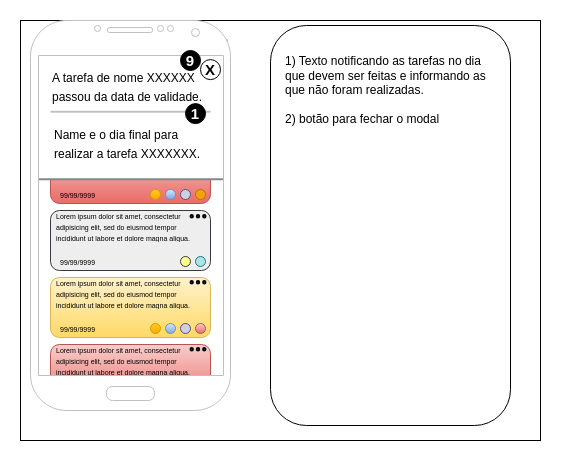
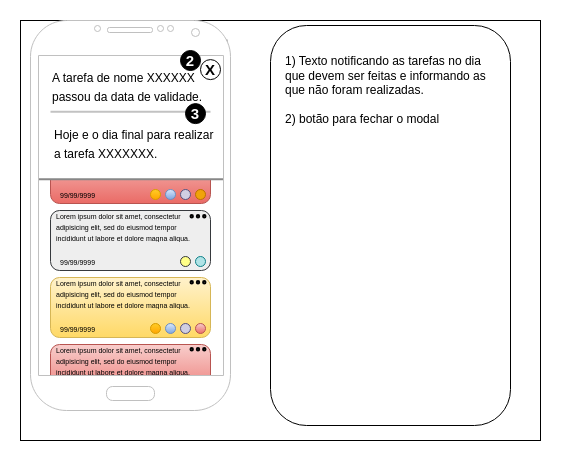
  <mxCell id="0" />
  <mxCell id="1" parent="0" />
  <mxCell id="2" value="" style="rounded=0;whiteSpace=wrap;html=1;" parent="1" vertex="1"><mxGeometry x="20" y="20" width="520" height="420" as="geometry" /></mxCell>
  <mxCell id="3" value="" style="rounded=1;whiteSpace=wrap;html=1;" parent="1" vertex="1"><mxGeometry x="270" y="25" width="240" height="400" as="geometry" /></mxCell>
  <mxCell id="4" value="&lt;br&gt;1) Texto notificando as tarefas no dia que devem ser feitas e informando as que não foram realizadas.&lt;br&gt;&lt;br&gt;2) botão para fechar o modal&lt;br&gt;&lt;br&gt;&lt;br&gt;&lt;br&gt;&lt;br&gt;&lt;br&gt;&lt;br&gt;&lt;br&gt;&lt;br&gt;&lt;br&gt;&lt;div&gt;&lt;br&gt;&lt;/div&gt;" style="text;html=1;spacing=5;spacingTop=-20;whiteSpace=wrap;overflow=hidden;rounded=0;" parent="1" vertex="1"><mxGeometry x="280" y="50" width="220" height="375" as="geometry" /></mxCell>
  <mxCell id="5" value="Name text" style="text;html=1;align=center;verticalAlign=middle;whiteSpace=wrap;rounded=0;" vertex="1" parent="1"><mxGeometry x="30" y="54.4" width="110" height="30" as="geometry" /></mxCell>
  <mxCell id="6" value="" style="rounded=1;whiteSpace=wrap;html=1;" vertex="1" parent="1"><mxGeometry x="50" y="90" width="160" height="20" as="geometry" /></mxCell>
  <mxCell id="7" value="" style="html=1;verticalLabelPosition=bottom;align=center;labelBackgroundColor=#ffffff;verticalAlign=top;strokeWidth=2;strokeColor=#000000;shadow=0;dashed=0;shape=mxgraph.ios7.icons.looking_glass;" vertex="1" parent="1"><mxGeometry x="60" y="93.75" width="10" height="12.5" as="geometry" /></mxCell>
  <mxCell id="8" value="&lt;font color=&quot;#c2c2c2&quot;&gt;Search&lt;/font&gt;" style="text;html=1;align=center;verticalAlign=middle;whiteSpace=wrap;rounded=0;" vertex="1" parent="1"><mxGeometry x="70" y="84.4" width="60" height="30" as="geometry" /></mxCell>
  <mxCell id="9" value="" style="rounded=1;whiteSpace=wrap;html=1;fillColor=#f8cecc;strokeColor=#b85450;gradientColor=#ea6b66;" vertex="1" parent="1"><mxGeometry x="50" y="143" width="160" height="60" as="geometry" /></mxCell>
  <mxCell id="10" value="&lt;h1 style=&quot;line-height: 20%;&quot;&gt;&lt;span style=&quot;background-color: initial; font-weight: normal;&quot;&gt;&lt;font style=&quot;font-size: 7px;&quot;&gt;Lorem ipsum dolor sit amet, consectetur adipisicing elit, sed do eiusmod tempor incididunt ut labore et dolore magna aliqua.&lt;/font&gt;&lt;/span&gt;&lt;br&gt;&lt;/h1&gt;" style="text;html=1;spacing=5;spacingTop=-20;whiteSpace=wrap;overflow=hidden;rounded=0;" vertex="1" parent="1"><mxGeometry x="51" y="136.4" width="160" height="38.6" as="geometry" /></mxCell>
  <mxCell id="11" value="" style="html=1;verticalLabelPosition=bottom;align=center;labelBackgroundColor=#ffffff;verticalAlign=top;strokeWidth=2;strokeColor=#000000;shadow=0;dashed=0;shape=mxgraph.ios7.icons.add;" vertex="1" parent="1"><mxGeometry x="190" y="114.4" width="20" height="19" as="geometry" /></mxCell>
  <mxCell id="12" value="" style="html=1;verticalLabelPosition=bottom;align=center;labelBackgroundColor=#ffffff;verticalAlign=top;strokeWidth=2;strokeColor=#000000;shadow=0;dashed=0;shape=mxgraph.ios7.icons.preferences;pointerEvents=1" vertex="1" parent="1"><mxGeometry x="190" y="59.7" width="21" height="19.4" as="geometry" /></mxCell>
  <mxCell id="13" value="" style="html=1;verticalLabelPosition=bottom;align=center;labelBackgroundColor=#ffffff;verticalAlign=top;strokeWidth=2;strokeColor=#000000;shadow=0;dashed=0;shape=mxgraph.ios7.icons.bell;" vertex="1" parent="1"><mxGeometry x="160" y="59.7" width="20" height="20" as="geometry" /></mxCell>
  <mxCell id="14" value="&lt;font style=&quot;font-size: 7px;&quot;&gt;99/99/9999&lt;/font&gt;" style="text;html=1;align=center;verticalAlign=middle;whiteSpace=wrap;rounded=0;" vertex="1" parent="1"><mxGeometry x="60" y="189" width="35" height="10" as="geometry" /></mxCell>
  <mxCell id="15" value="" style="ellipse;whiteSpace=wrap;html=1;aspect=fixed;fillColor=#f0a30a;fontColor=#000000;strokeColor=#BD7000;" vertex="1" parent="1"><mxGeometry x="195" y="189" width="10" height="10" as="geometry" /></mxCell>
  <mxCell id="16" value="" style="ellipse;whiteSpace=wrap;html=1;aspect=fixed;fillColor=#d0cee2;strokeColor=#56517e;" vertex="1" parent="1"><mxGeometry x="180" y="189" width="10" height="10" as="geometry" /></mxCell>
  <mxCell id="17" value="" style="ellipse;whiteSpace=wrap;html=1;aspect=fixed;fillColor=#dae8fc;gradientColor=#7ea6e0;strokeColor=#6c8ebf;" vertex="1" parent="1"><mxGeometry x="165" y="189" width="10" height="10" as="geometry" /></mxCell>
  <mxCell id="18" value="" style="ellipse;whiteSpace=wrap;html=1;aspect=fixed;fillColor=#ffcd28;gradientColor=#ffa500;strokeColor=#d79b00;" vertex="1" parent="1"><mxGeometry x="150" y="189" width="10" height="10" as="geometry" /></mxCell>
  <mxCell id="19" value="" style="rounded=1;whiteSpace=wrap;html=1;fillColor=#eeeeee;strokeColor=#36393d;" vertex="1" parent="1"><mxGeometry x="50" y="210" width="160" height="60" as="geometry" /></mxCell>
  <mxCell id="20" value="&lt;h1 style=&quot;line-height: 20%;&quot;&gt;&lt;span style=&quot;background-color: initial; font-weight: normal;&quot;&gt;&lt;font style=&quot;font-size: 7px;&quot;&gt;Lorem ipsum dolor sit amet, consectetur adipisicing elit, sed do eiusmod tempor incididunt ut labore et dolore magna aliqua.&lt;/font&gt;&lt;/span&gt;&lt;br&gt;&lt;/h1&gt;" style="text;html=1;spacing=5;spacingTop=-20;whiteSpace=wrap;overflow=hidden;rounded=0;" vertex="1" parent="1"><mxGeometry x="51" y="203.4" width="160" height="38.6" as="geometry" /></mxCell>
  <mxCell id="21" value="&lt;font style=&quot;font-size: 7px;&quot;&gt;99/99/9999&lt;/font&gt;" style="text;html=1;align=center;verticalAlign=middle;whiteSpace=wrap;rounded=0;" vertex="1" parent="1"><mxGeometry x="60" y="256" width="35" height="10" as="geometry" /></mxCell>
  <mxCell id="22" value="" style="ellipse;whiteSpace=wrap;html=1;aspect=fixed;fillColor=#b0e3e6;strokeColor=#0e8088;" vertex="1" parent="1"><mxGeometry x="195" y="256" width="10" height="10" as="geometry" /></mxCell>
  <mxCell id="23" value="" style="ellipse;whiteSpace=wrap;html=1;aspect=fixed;fillColor=#ffff88;strokeColor=#36393d;" vertex="1" parent="1"><mxGeometry x="180" y="256" width="10" height="10" as="geometry" /></mxCell>
  <mxCell id="24" value="" style="rounded=1;whiteSpace=wrap;html=1;fillColor=#fff2cc;strokeColor=#d6b656;gradientColor=#ffd966;" vertex="1" parent="1"><mxGeometry x="50" y="277" width="160" height="60" as="geometry" /></mxCell>
  <mxCell id="25" value="&lt;h1 style=&quot;line-height: 20%;&quot;&gt;&lt;span style=&quot;background-color: initial; font-weight: normal;&quot;&gt;&lt;font style=&quot;font-size: 7px;&quot;&gt;Lorem ipsum dolor sit amet, consectetur adipisicing elit, sed do eiusmod tempor incididunt ut labore et dolore magna aliqua.&lt;/font&gt;&lt;/span&gt;&lt;br&gt;&lt;/h1&gt;" style="text;html=1;spacing=5;spacingTop=-20;whiteSpace=wrap;overflow=hidden;rounded=0;" vertex="1" parent="1"><mxGeometry x="51" y="270.4" width="160" height="38.6" as="geometry" /></mxCell>
  <mxCell id="26" value="&lt;font style=&quot;font-size: 7px;&quot;&gt;99/99/9999&lt;/font&gt;" style="text;html=1;align=center;verticalAlign=middle;whiteSpace=wrap;rounded=0;" vertex="1" parent="1"><mxGeometry x="60" y="323" width="35" height="10" as="geometry" /></mxCell>
  <mxCell id="27" value="" style="ellipse;whiteSpace=wrap;html=1;aspect=fixed;fillColor=#f8cecc;strokeColor=#b85450;gradientColor=#ea6b66;" vertex="1" parent="1"><mxGeometry x="195" y="323" width="10" height="10" as="geometry" /></mxCell>
  <mxCell id="28" value="" style="ellipse;whiteSpace=wrap;html=1;aspect=fixed;fillColor=#d0cee2;strokeColor=#56517e;" vertex="1" parent="1"><mxGeometry x="180" y="323" width="10" height="10" as="geometry" /></mxCell>
  <mxCell id="29" value="" style="ellipse;whiteSpace=wrap;html=1;aspect=fixed;fillColor=#dae8fc;gradientColor=#7ea6e0;strokeColor=#6c8ebf;" vertex="1" parent="1"><mxGeometry x="165" y="323" width="10" height="10" as="geometry" /></mxCell>
  <mxCell id="30" value="" style="ellipse;whiteSpace=wrap;html=1;aspect=fixed;fillColor=#ffcd28;gradientColor=#ffa500;strokeColor=#d79b00;" vertex="1" parent="1"><mxGeometry x="150" y="323" width="10" height="10" as="geometry" /></mxCell>
  <mxCell id="31" value="" style="rounded=1;whiteSpace=wrap;html=1;fillColor=#f8cecc;strokeColor=#b85450;gradientColor=#ea6b66;" vertex="1" parent="1"><mxGeometry x="50" y="344" width="160" height="60" as="geometry" /></mxCell>
  <mxCell id="32" value="&lt;h1 style=&quot;line-height: 20%;&quot;&gt;&lt;span style=&quot;background-color: initial; font-weight: normal;&quot;&gt;&lt;font style=&quot;font-size: 7px;&quot;&gt;Lorem ipsum dolor sit amet, consectetur adipisicing elit, sed do eiusmod tempor incididunt ut labore et dolore magna aliqua.&lt;/font&gt;&lt;/span&gt;&lt;br&gt;&lt;/h1&gt;" style="text;html=1;spacing=5;spacingTop=-20;whiteSpace=wrap;overflow=hidden;rounded=0;" vertex="1" parent="1"><mxGeometry x="51" y="337.4" width="160" height="38.6" as="geometry" /></mxCell>
  <mxCell id="33" value="&lt;font style=&quot;font-size: 7px;&quot;&gt;99/99/9999&lt;/font&gt;" style="text;html=1;align=center;verticalAlign=middle;whiteSpace=wrap;rounded=0;" vertex="1" parent="1"><mxGeometry x="60" y="390" width="35" height="10" as="geometry" /></mxCell>
  <mxCell id="34" value="" style="ellipse;whiteSpace=wrap;html=1;aspect=fixed;fillColor=#f0a30a;fontColor=#000000;strokeColor=#BD7000;" vertex="1" parent="1"><mxGeometry x="195" y="390" width="10" height="10" as="geometry" /></mxCell>
  <mxCell id="35" value="" style="ellipse;whiteSpace=wrap;html=1;aspect=fixed;fillColor=#d0cee2;strokeColor=#56517e;" vertex="1" parent="1"><mxGeometry x="180" y="390" width="10" height="10" as="geometry" /></mxCell>
  <mxCell id="36" value="" style="ellipse;whiteSpace=wrap;html=1;aspect=fixed;fillColor=#dae8fc;gradientColor=#7ea6e0;strokeColor=#6c8ebf;" vertex="1" parent="1"><mxGeometry x="165" y="390" width="10" height="10" as="geometry" /></mxCell>
  <mxCell id="37" value="" style="ellipse;whiteSpace=wrap;html=1;aspect=fixed;fillColor=#ffcd28;gradientColor=#ffa500;strokeColor=#d79b00;" vertex="1" parent="1"><mxGeometry x="150" y="390" width="10" height="10" as="geometry" /></mxCell>
  <mxCell id="38" value="" style="html=1;verticalLabelPosition=bottom;align=center;labelBackgroundColor=#ffffff;verticalAlign=top;strokeWidth=2;strokeColor=#000000;shadow=0;dashed=0;shape=mxgraph.ios7.icons.page_navigation;pointerEvents=1;rotation=0;" vertex="1" parent="1"><mxGeometry x="190" y="147.6" width="15" height="2.4" as="geometry" /></mxCell>
  <mxCell id="39" value="" style="html=1;verticalLabelPosition=bottom;align=center;labelBackgroundColor=#ffffff;verticalAlign=top;strokeWidth=2;strokeColor=#000000;shadow=0;dashed=0;shape=mxgraph.ios7.icons.page_navigation;pointerEvents=1;rotation=0;" vertex="1" parent="1"><mxGeometry x="190" y="214.6" width="15" height="2.4" as="geometry" /></mxCell>
  <mxCell id="40" value="" style="html=1;verticalLabelPosition=bottom;align=center;labelBackgroundColor=#ffffff;verticalAlign=top;strokeWidth=2;strokeColor=#000000;shadow=0;dashed=0;shape=mxgraph.ios7.icons.page_navigation;pointerEvents=1;rotation=0;" vertex="1" parent="1"><mxGeometry x="190" y="280.6" width="15" height="2.4" as="geometry" /></mxCell>
  <mxCell id="41" value="" style="html=1;verticalLabelPosition=bottom;align=center;labelBackgroundColor=#ffffff;verticalAlign=top;strokeWidth=2;strokeColor=#000000;shadow=0;dashed=0;shape=mxgraph.ios7.icons.page_navigation;pointerEvents=1;rotation=0;" vertex="1" parent="1"><mxGeometry x="190" y="347.5" width="15" height="2.4" as="geometry" /></mxCell>
  <mxCell id="42" value="" style="rounded=0;whiteSpace=wrap;html=1;shadow=0;dashed=0;pointerEvents=1;strokeColor=#878787;strokeWidth=2;align=center;verticalAlign=top;fontFamily=Helvetica;fontSize=12;fontColor=default;labelBackgroundColor=#ffffff;fillColor=default;" vertex="1" parent="1"><mxGeometry x="36" y="40" width="190" height="138.75" as="geometry" /></mxCell>
  <mxCell id="43" value="" style="verticalLabelPosition=bottom;verticalAlign=top;html=1;shadow=0;dashed=0;strokeWidth=1;shape=mxgraph.android.phone2;strokeColor=#c0c0c0;" parent="1" vertex="1"><mxGeometry x="30" y="20" width="200" height="390" as="geometry" /></mxCell>
  <mxCell id="44" value="&lt;h1 style=&quot;font-size: 16px;&quot;&gt;&lt;span style=&quot;font-size: 12px; font-weight: normal;&quot;&gt;A tarefa de nome XXXXXX passou da data de validade.&lt;/span&gt;&lt;br&gt;&lt;/h1&gt;" style="text;html=1;spacing=5;spacingTop=-20;whiteSpace=wrap;overflow=hidden;rounded=0;fontFamily=Helvetica;fontSize=12;fontColor=default;labelBackgroundColor=#ffffff;" vertex="1" parent="1"><mxGeometry x="47" y="66.4" width="173" height="48.6" as="geometry" /></mxCell>
  <mxCell id="45" value="" style="line;strokeWidth=2;html=1;shadow=0;dashed=0;pointerEvents=1;strokeColor=#C2C2C2;align=center;verticalAlign=top;fontFamily=Helvetica;fontSize=12;fontColor=default;labelBackgroundColor=#ffffff;fillColor=default;" vertex="1" parent="1"><mxGeometry x="50" y="106.25" width="160" height="10" as="geometry" /></mxCell>
- <mxCell id="46" value="&lt;h1 style=&quot;font-size: 16px;&quot;&gt;&lt;span style=&quot;font-size: 12px; font-weight: normal;&quot;&gt;Name e o dia final para realizar a tarefa XXXXXXX.&lt;/span&gt;&lt;br&gt;&lt;/h1&gt;" style="text;html=1;spacing=5;spacingTop=-20;whiteSpace=wrap;overflow=hidden;rounded=0;fontFamily=Helvetica;fontSize=12;fontColor=default;labelBackgroundColor=#ffffff;" vertex="1" parent="1"><mxGeometry x="48.5" y="123.1" width="173" height="48.6" as="geometry" /></mxCell>
+ <mxCell id="46" value="&lt;h1 style=&quot;font-size: 16px;&quot;&gt;&lt;span style=&quot;font-size: 12px; font-weight: normal;&quot;&gt;Hoje e o dia final para realizar a tarefa XXXXXXX.&lt;/span&gt;&lt;br&gt;&lt;/h1&gt;" style="text;html=1;spacing=5;spacingTop=-20;whiteSpace=wrap;overflow=hidden;rounded=0;fontFamily=Helvetica;fontSize=12;fontColor=default;labelBackgroundColor=#ffffff;" vertex="1" parent="1"><mxGeometry x="48.5" y="123.1" width="173" height="48.6" as="geometry" /></mxCell>
  <mxCell id="47" value="&lt;b&gt;&lt;font style=&quot;font-size: 15px;&quot;&gt;X&lt;/font&gt;&lt;/b&gt;" style="ellipse;whiteSpace=wrap;html=1;aspect=fixed;" vertex="1" parent="1"><mxGeometry x="200" y="59.1" width="20" height="20" as="geometry" /></mxCell>
- <mxCell id="48" value="&lt;b&gt;&lt;font color=&quot;#ffffff&quot; style=&quot;font-size: 15px;&quot;&gt;1&lt;/font&gt;&lt;/b&gt;" style="ellipse;whiteSpace=wrap;html=1;aspect=fixed;fillColor=#000000;" parent="1" vertex="1"><mxGeometry x="185" y="103.1" width="20" height="20" as="geometry" /></mxCell>
- <mxCell id="49" value="&lt;b&gt;&lt;font color=&quot;#ffffff&quot; style=&quot;font-size: 15px;&quot;&gt;9&lt;/font&gt;&lt;/b&gt;" style="ellipse;whiteSpace=wrap;html=1;aspect=fixed;fillColor=#000000;" vertex="1" parent="1"><mxGeometry x="180" y="50" width="20" height="20" as="geometry" /></mxCell>
+ <mxCell id="48" value="&lt;b&gt;&lt;font color=&quot;#ffffff&quot; style=&quot;font-size: 15px;&quot;&gt;3&lt;/font&gt;&lt;/b&gt;" style="ellipse;whiteSpace=wrap;html=1;aspect=fixed;fillColor=#000000;" parent="1" vertex="1"><mxGeometry x="185" y="103.1" width="20" height="20" as="geometry" /></mxCell>
+ <mxCell id="49" value="&lt;b&gt;&lt;font color=&quot;#ffffff&quot; style=&quot;font-size: 15px;&quot;&gt;2&lt;/font&gt;&lt;/b&gt;" style="ellipse;whiteSpace=wrap;html=1;aspect=fixed;fillColor=#000000;" vertex="1" parent="1"><mxGeometry x="180" y="50" width="20" height="20" as="geometry" /></mxCell>
